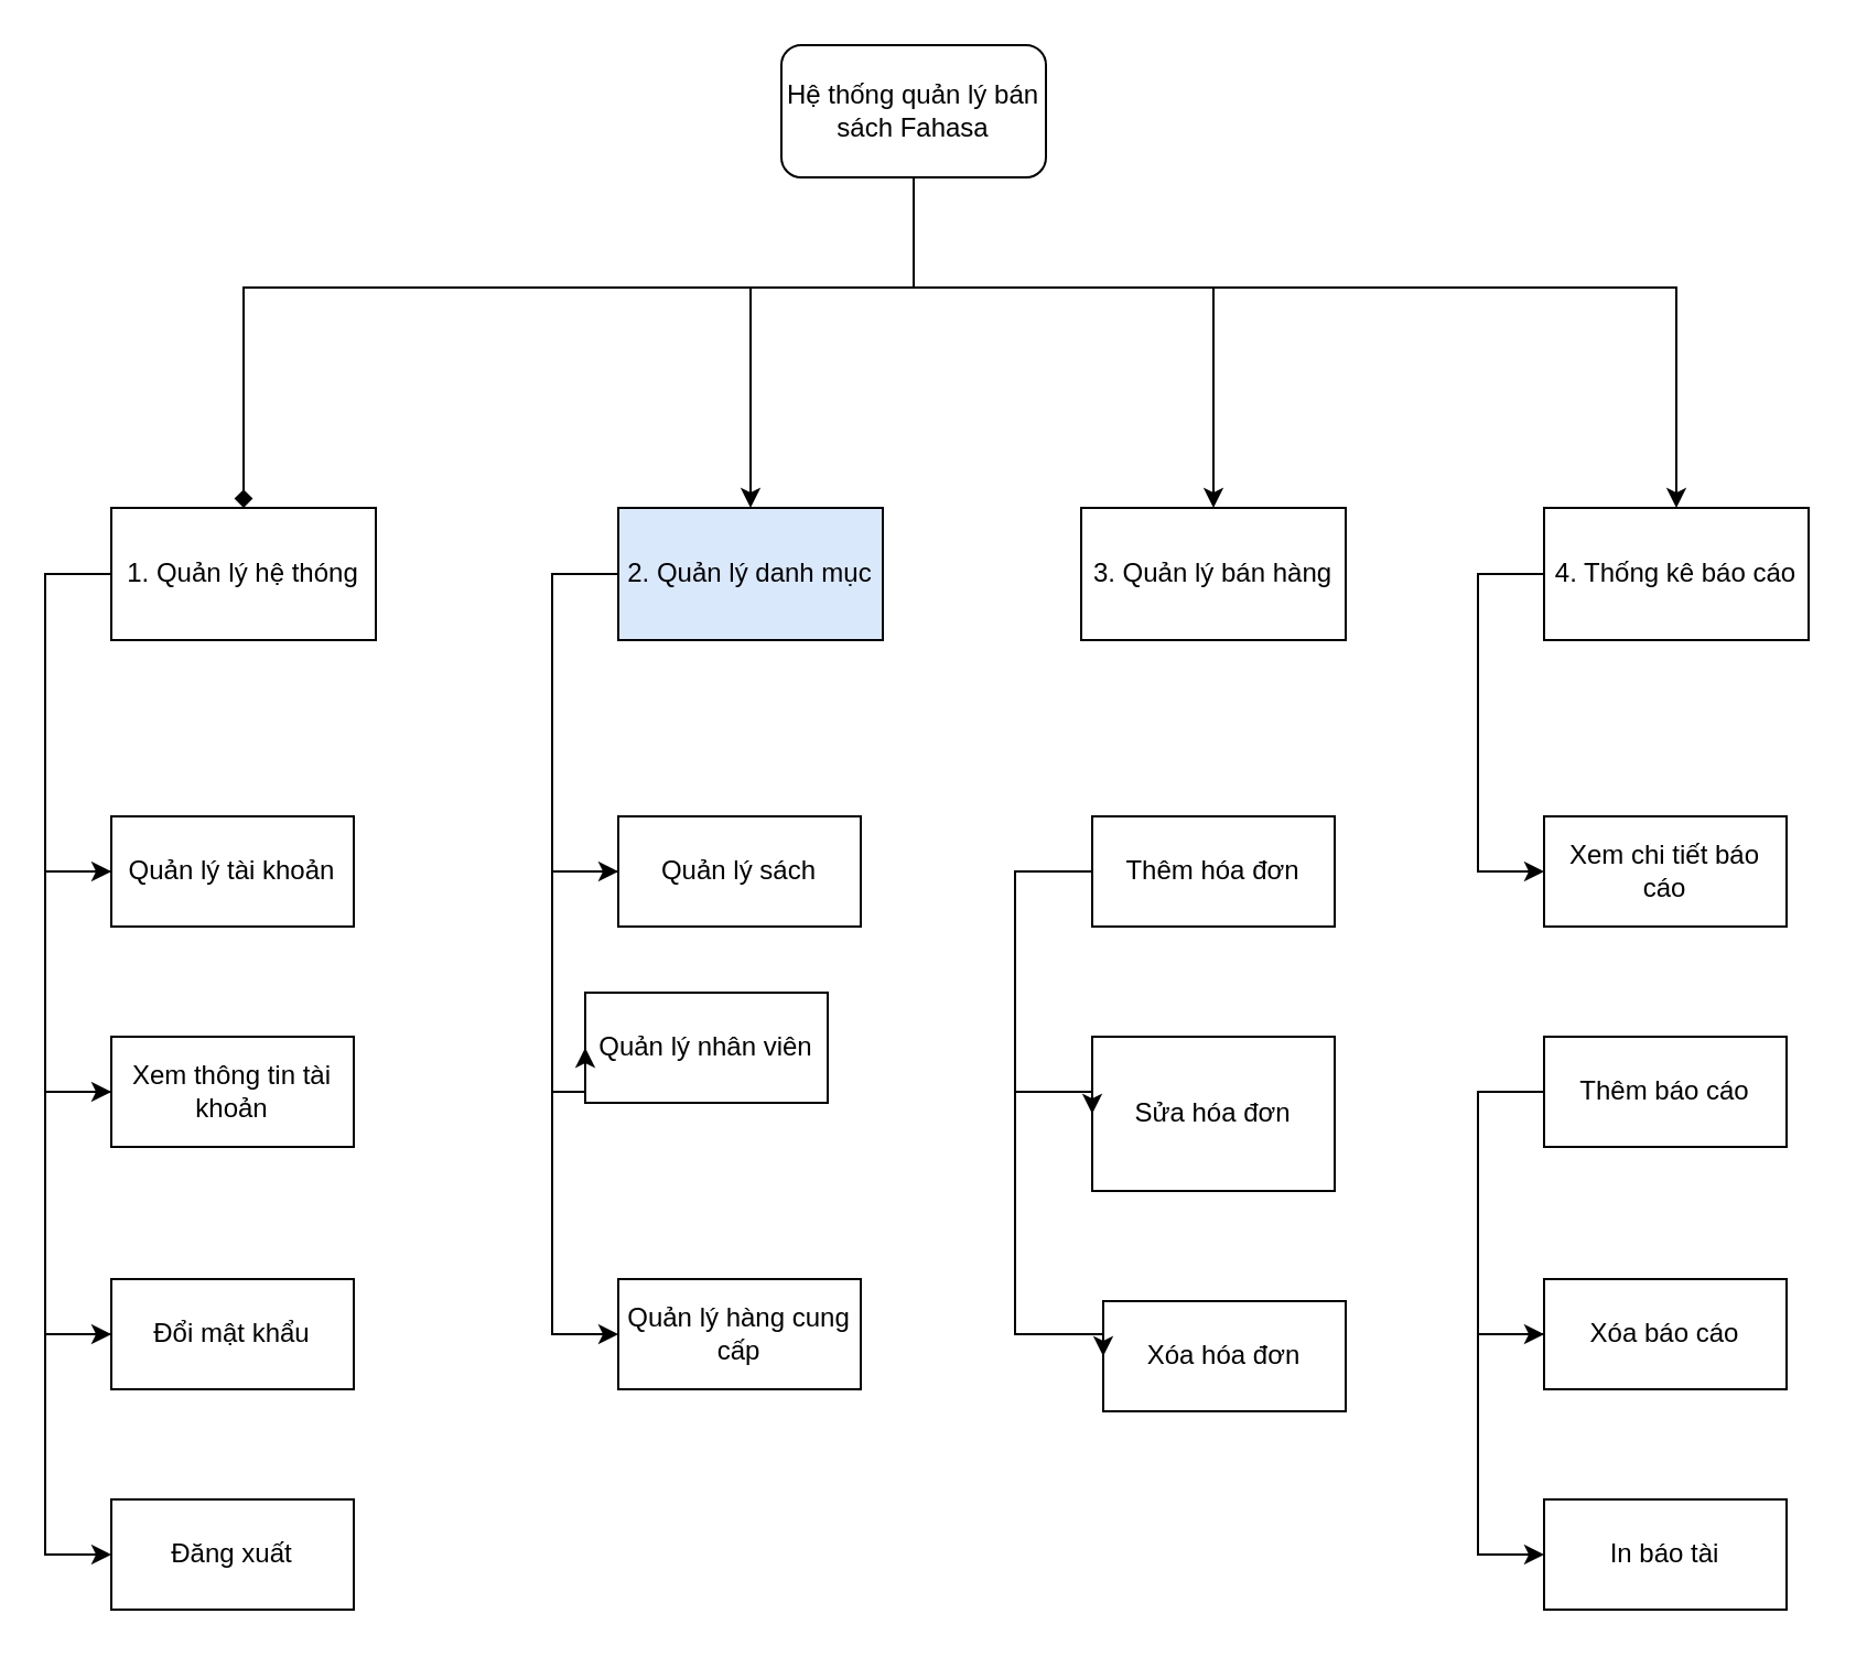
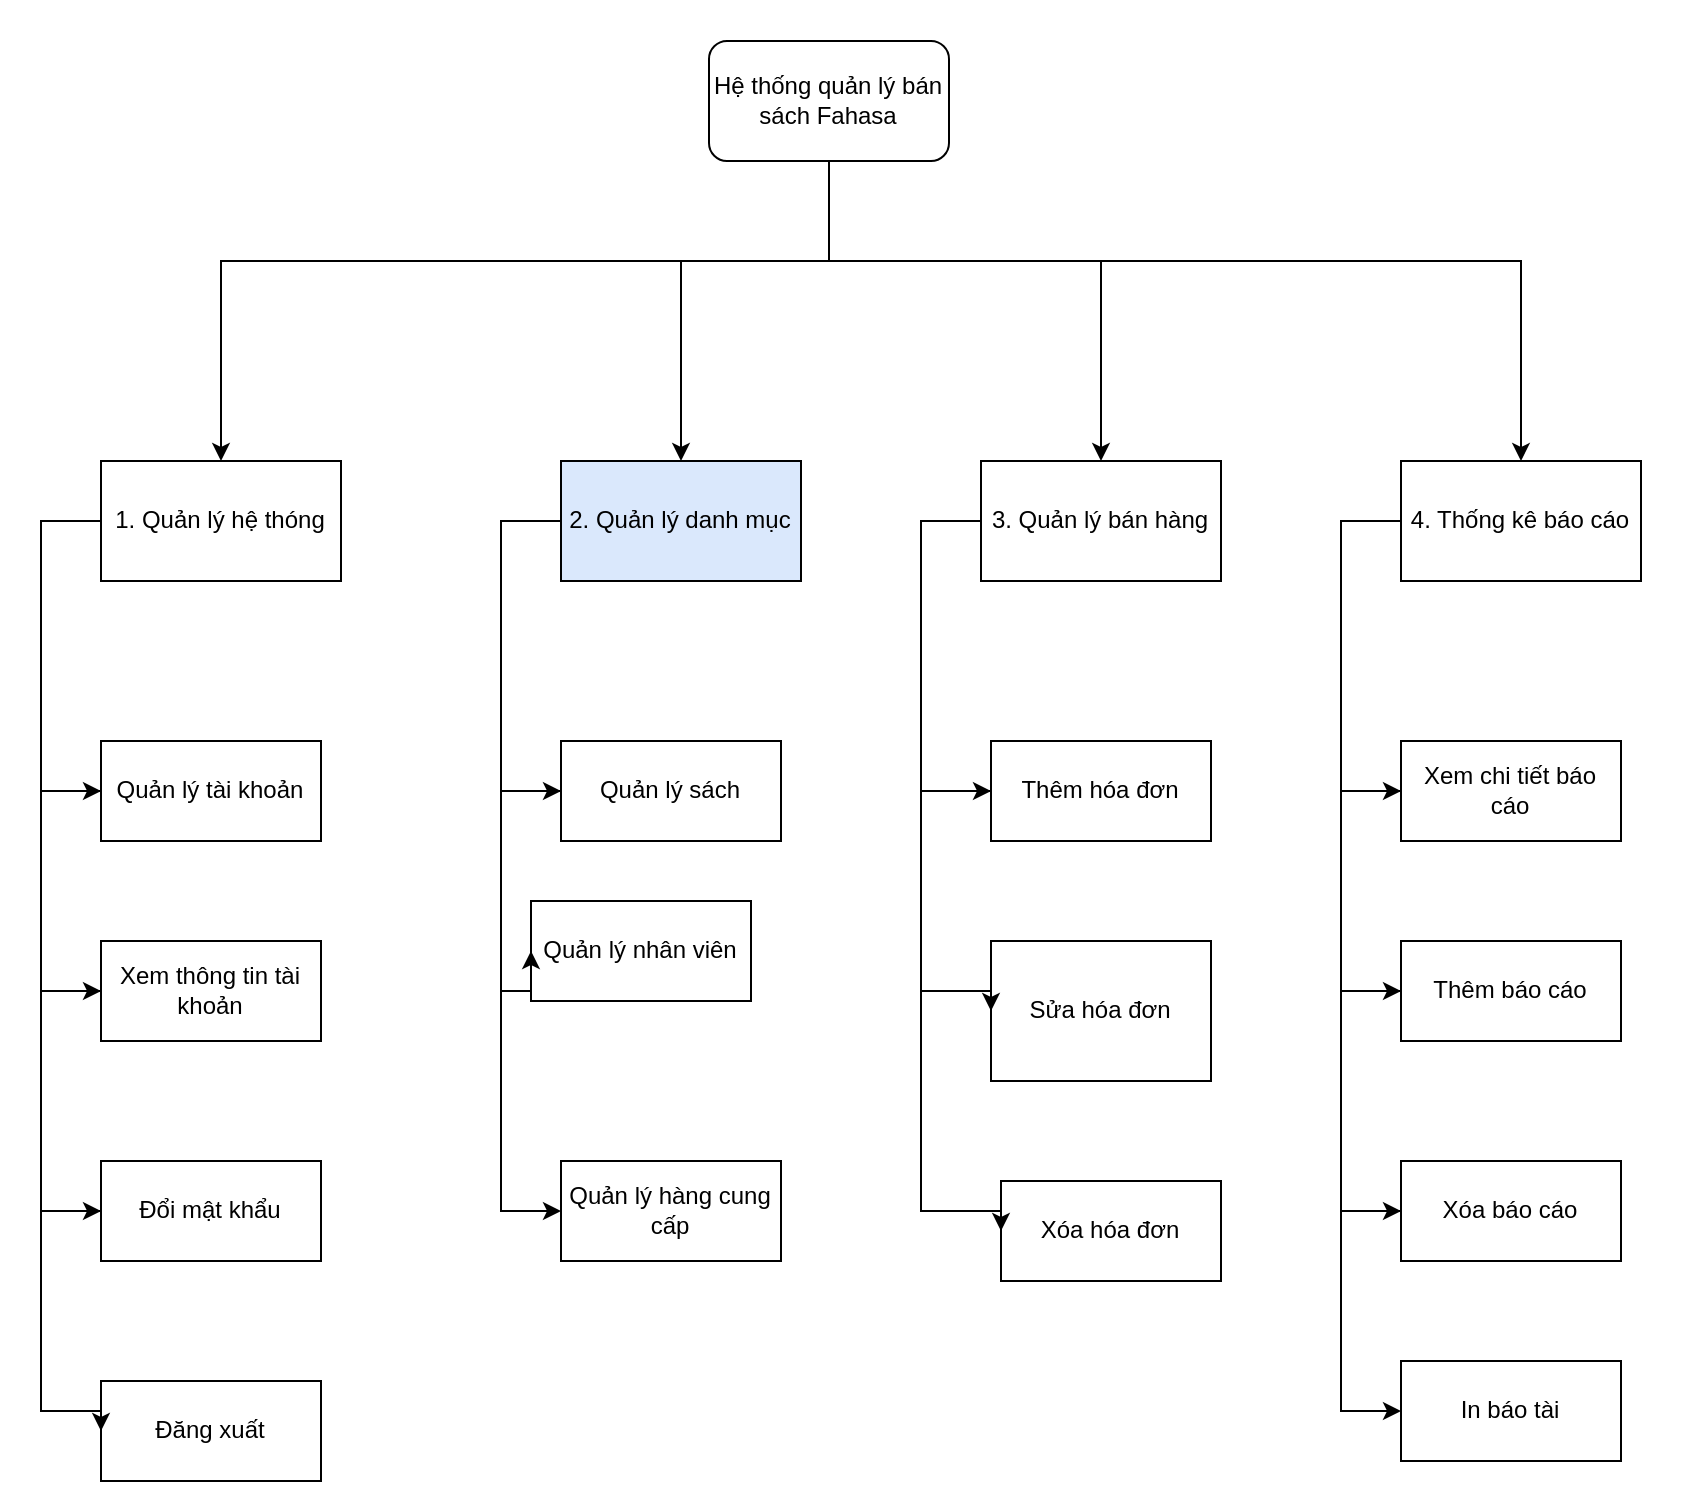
  <mxCell id="0" />
  <mxCell id="1" parent="0" />
  <mxCell id="2" value="Hệ thống quản lý bán sách Fahasa" style="rounded=1;whiteSpace=wrap;html=1;" vertex="1" parent="1"><mxGeometry x="354" y="20" width="120" height="60" as="geometry" /></mxCell>
  <mxCell id="3" value="1. Quản lý hệ thóng" style="rounded=0;whiteSpace=wrap;html=1;" vertex="1" parent="1"><mxGeometry x="50" y="230" width="120" height="60" as="geometry" /></mxCell>
  <mxCell id="4" value="Quản lý tài khoản" style="rounded=0;whiteSpace=wrap;html=1;" vertex="1" parent="1"><mxGeometry x="50" y="370" width="110" height="50" as="geometry" /></mxCell>
- <mxCell id="5" value="Đăng xuất" style="rounded=0;whiteSpace=wrap;html=1;" vertex="1" parent="1"><mxGeometry x="50" y="680" width="110" height="50" as="geometry" /></mxCell>
+ <mxCell id="5" value="Đăng xuất" style="rounded=0;whiteSpace=wrap;html=1;" vertex="1" parent="1"><mxGeometry x="50" y="690" width="110" height="50" as="geometry" /></mxCell>
  <mxCell id="6" value="Đổi mật khẩu" style="rounded=0;whiteSpace=wrap;html=1;" vertex="1" parent="1"><mxGeometry x="50" y="580" width="110" height="50" as="geometry" /></mxCell>
  <mxCell id="7" value="Xem thông tin tài khoản" style="rounded=0;whiteSpace=wrap;html=1;" vertex="1" parent="1"><mxGeometry x="50" y="470" width="110" height="50" as="geometry" /></mxCell>
  <mxCell id="8" value="" style="edgeStyle=segmentEdgeStyle;endArrow=classic;html=1;rounded=0;exitX=0;exitY=0.5;exitDx=0;exitDy=0;entryX=0;entryY=0.5;entryDx=0;entryDy=0;" edge="1" parent="1" source="3" target="4"><mxGeometry width="50" height="50" relative="1" as="geometry"><mxPoint x="-50" y="340" as="sourcePoint" /><mxPoint x="0" y="290" as="targetPoint" /><Array as="points"><mxPoint x="20" y="260" /><mxPoint x="20" y="395" /></Array></mxGeometry></mxCell>
  <mxCell id="9" value="" style="edgeStyle=segmentEdgeStyle;endArrow=classic;html=1;rounded=0;exitX=0;exitY=0.5;exitDx=0;exitDy=0;entryX=0;entryY=0.5;entryDx=0;entryDy=0;" edge="1" parent="1" source="4" target="7"><mxGeometry width="50" height="50" relative="1" as="geometry"><mxPoint x="10" y="400" as="sourcePoint" /><mxPoint x="10" y="535" as="targetPoint" /><Array as="points"><mxPoint x="20" y="395" /><mxPoint x="20" y="495" /></Array></mxGeometry></mxCell>
  <mxCell id="10" value="" style="edgeStyle=segmentEdgeStyle;endArrow=classic;html=1;rounded=0;exitX=0;exitY=0.5;exitDx=0;exitDy=0;entryX=0;entryY=0.5;entryDx=0;entryDy=0;" edge="1" parent="1" source="7" target="6"><mxGeometry width="50" height="50" relative="1" as="geometry"><mxPoint x="40" y="500" as="sourcePoint" /><mxPoint x="20" y="640" as="targetPoint" /><Array as="points"><mxPoint x="20" y="495" /><mxPoint x="20" y="605" /></Array></mxGeometry></mxCell>
  <mxCell id="11" value="" style="edgeStyle=segmentEdgeStyle;endArrow=classic;html=1;rounded=0;exitX=0;exitY=0.5;exitDx=0;exitDy=0;entryX=0;entryY=0.5;entryDx=0;entryDy=0;" edge="1" parent="1" source="6" target="5"><mxGeometry width="50" height="50" relative="1" as="geometry"><mxPoint x="30" y="610" as="sourcePoint" /><mxPoint x="30" y="720" as="targetPoint" /><Array as="points"><mxPoint x="20" y="605" /><mxPoint x="20" y="705" /></Array></mxGeometry></mxCell>
  <mxCell id="12" value="2. Quản lý danh mục" style="rounded=0;whiteSpace=wrap;html=1;fillColor=#dae8fc;" vertex="1" parent="1"><mxGeometry x="280" y="230" width="120" height="60" as="geometry" /></mxCell>
  <mxCell id="13" value="Quản lý sách" style="rounded=0;whiteSpace=wrap;html=1;" vertex="1" parent="1"><mxGeometry x="280" y="370" width="110" height="50" as="geometry" /></mxCell>
  <mxCell id="14" value="Quản lý hàng cung cấp" style="rounded=0;whiteSpace=wrap;html=1;" vertex="1" parent="1"><mxGeometry x="280" y="580" width="110" height="50" as="geometry" /></mxCell>
  <mxCell id="15" value="Quản lý nhân viên" style="rounded=0;whiteSpace=wrap;html=1;" vertex="1" parent="1"><mxGeometry x="265" y="450" width="110" height="50" as="geometry" /></mxCell>
  <mxCell id="16" value="" style="edgeStyle=segmentEdgeStyle;endArrow=classic;html=1;rounded=0;exitX=0;exitY=0.5;exitDx=0;exitDy=0;entryX=0;entryY=0.5;entryDx=0;entryDy=0;" edge="1" parent="1" source="12" target="13"><mxGeometry width="50" height="50" relative="1" as="geometry"><mxPoint x="180" y="340" as="sourcePoint" /><mxPoint x="230" y="290" as="targetPoint" /><Array as="points"><mxPoint x="250" y="260" /><mxPoint x="250" y="395" /></Array></mxGeometry></mxCell>
  <mxCell id="17" value="" style="edgeStyle=segmentEdgeStyle;endArrow=classic;html=1;rounded=0;exitX=0;exitY=0.5;exitDx=0;exitDy=0;entryX=0;entryY=0.5;entryDx=0;entryDy=0;" edge="1" parent="1" source="13" target="15"><mxGeometry width="50" height="50" relative="1" as="geometry"><mxPoint x="240" y="400" as="sourcePoint" /><mxPoint x="240" y="535" as="targetPoint" /><Array as="points"><mxPoint x="250" y="395" /><mxPoint x="250" y="495" /></Array></mxGeometry></mxCell>
  <mxCell id="18" value="" style="edgeStyle=segmentEdgeStyle;endArrow=classic;html=1;rounded=0;exitX=0;exitY=0.5;exitDx=0;exitDy=0;entryX=0;entryY=0.5;entryDx=0;entryDy=0;" edge="1" parent="1" source="15" target="14"><mxGeometry width="50" height="50" relative="1" as="geometry"><mxPoint x="270" y="500" as="sourcePoint" /><mxPoint x="250" y="640" as="targetPoint" /><Array as="points"><mxPoint x="250" y="495" /><mxPoint x="250" y="605" /></Array></mxGeometry></mxCell>
  <mxCell id="19" value="3. Quản lý bán hàng" style="rounded=0;whiteSpace=wrap;html=1;" vertex="1" parent="1"><mxGeometry x="490" y="230" width="120" height="60" as="geometry" /></mxCell>
  <mxCell id="20" value="Thêm hóa đơn" style="rounded=0;whiteSpace=wrap;html=1;" vertex="1" parent="1"><mxGeometry x="495" y="370" width="110" height="50" as="geometry" /></mxCell>
  <mxCell id="21" value="Xóa hóa đơn" style="rounded=0;whiteSpace=wrap;html=1;" vertex="1" parent="1"><mxGeometry x="500" y="590" width="110" height="50" as="geometry" /></mxCell>
  <mxCell id="22" value="Sửa hóa đơn" style="rounded=0;whiteSpace=wrap;html=1;" vertex="1" parent="1"><mxGeometry x="495" y="470" width="110" height="70" as="geometry" /></mxCell>
+ <mxCell id="23" value="" style="edgeStyle=segmentEdgeStyle;endArrow=classic;html=1;rounded=0;exitX=0;exitY=0.5;exitDx=0;exitDy=0;entryX=0;entryY=0.5;entryDx=0;entryDy=0;" edge="1" parent="1" source="19" target="20"><mxGeometry width="50" height="50" relative="1" as="geometry"><mxPoint x="390" y="340" as="sourcePoint" /><mxPoint x="440" y="290" as="targetPoint" /><Array as="points"><mxPoint x="460" y="260" /><mxPoint x="460" y="395" /></Array></mxGeometry></mxCell>
  <mxCell id="24" value="" style="edgeStyle=segmentEdgeStyle;endArrow=classic;html=1;rounded=0;exitX=0;exitY=0.5;exitDx=0;exitDy=0;entryX=0;entryY=0.5;entryDx=0;entryDy=0;" edge="1" parent="1" source="20" target="22"><mxGeometry width="50" height="50" relative="1" as="geometry"><mxPoint x="450" y="400" as="sourcePoint" /><mxPoint x="450" y="535" as="targetPoint" /><Array as="points"><mxPoint x="460" y="395" /><mxPoint x="460" y="495" /></Array></mxGeometry></mxCell>
  <mxCell id="25" value="" style="edgeStyle=segmentEdgeStyle;endArrow=classic;html=1;rounded=0;exitX=0;exitY=0.5;exitDx=0;exitDy=0;entryX=0;entryY=0.5;entryDx=0;entryDy=0;" edge="1" parent="1" source="22" target="21"><mxGeometry width="50" height="50" relative="1" as="geometry"><mxPoint x="480" y="500" as="sourcePoint" /><mxPoint x="460" y="640" as="targetPoint" /><Array as="points"><mxPoint x="460" y="495" /><mxPoint x="460" y="605" /></Array></mxGeometry></mxCell>
  <mxCell id="26" value="4. Thống kê báo cáo" style="rounded=0;whiteSpace=wrap;html=1;" vertex="1" parent="1"><mxGeometry x="700" y="230" width="120" height="60" as="geometry" /></mxCell>
  <mxCell id="27" value="Xem chi tiết báo cáo" style="rounded=0;whiteSpace=wrap;html=1;" vertex="1" parent="1"><mxGeometry x="700" y="370" width="110" height="50" as="geometry" /></mxCell>
  <mxCell id="28" value="In báo tài" style="rounded=0;whiteSpace=wrap;html=1;" vertex="1" parent="1"><mxGeometry x="700" y="680" width="110" height="50" as="geometry" /></mxCell>
  <mxCell id="29" value="Xóa báo cáo" style="rounded=0;whiteSpace=wrap;html=1;" vertex="1" parent="1"><mxGeometry x="700" y="580" width="110" height="50" as="geometry" /></mxCell>
  <mxCell id="30" value="&lt;span&gt;Thêm báo cáo&lt;/span&gt;" style="rounded=0;whiteSpace=wrap;html=1;" vertex="1" parent="1"><mxGeometry x="700" y="470" width="110" height="50" as="geometry" /></mxCell>
  <mxCell id="31" value="" style="edgeStyle=segmentEdgeStyle;endArrow=classic;html=1;rounded=0;exitX=0;exitY=0.5;exitDx=0;exitDy=0;entryX=0;entryY=0.5;entryDx=0;entryDy=0;" edge="1" parent="1" source="26" target="27"><mxGeometry width="50" height="50" relative="1" as="geometry"><mxPoint x="600" y="340" as="sourcePoint" /><mxPoint x="650" y="290" as="targetPoint" /><Array as="points"><mxPoint x="670" y="260" /><mxPoint x="670" y="395" /></Array></mxGeometry></mxCell>
+ <mxCell id="32" value="" style="edgeStyle=segmentEdgeStyle;endArrow=classic;html=1;rounded=0;exitX=0;exitY=0.5;exitDx=0;exitDy=0;entryX=0;entryY=0.5;entryDx=0;entryDy=0;" edge="1" parent="1" source="27" target="30"><mxGeometry width="50" height="50" relative="1" as="geometry"><mxPoint x="660" y="400" as="sourcePoint" /><mxPoint x="660" y="535" as="targetPoint" /><Array as="points"><mxPoint x="670" y="395" /><mxPoint x="670" y="495" /></Array></mxGeometry></mxCell>
  <mxCell id="33" value="" style="edgeStyle=segmentEdgeStyle;endArrow=classic;html=1;rounded=0;exitX=0;exitY=0.5;exitDx=0;exitDy=0;entryX=0;entryY=0.5;entryDx=0;entryDy=0;" edge="1" parent="1" source="30" target="29"><mxGeometry width="50" height="50" relative="1" as="geometry"><mxPoint x="690" y="500" as="sourcePoint" /><mxPoint x="670" y="640" as="targetPoint" /><Array as="points"><mxPoint x="670" y="495" /><mxPoint x="670" y="605" /></Array></mxGeometry></mxCell>
  <mxCell id="34" value="" style="edgeStyle=segmentEdgeStyle;endArrow=classic;html=1;rounded=0;exitX=0;exitY=0.5;exitDx=0;exitDy=0;entryX=0;entryY=0.5;entryDx=0;entryDy=0;" edge="1" parent="1" source="29" target="28"><mxGeometry width="50" height="50" relative="1" as="geometry"><mxPoint x="680" y="610" as="sourcePoint" /><mxPoint x="680" y="720" as="targetPoint" /><Array as="points"><mxPoint x="670" y="605" /><mxPoint x="670" y="705" /></Array></mxGeometry></mxCell>
- <mxCell id="35" value="" style="edgeStyle=segmentEdgeStyle;endArrow=diamond;html=1;rounded=0;exitX=0.5;exitY=1;exitDx=0;exitDy=0;entryX=0.5;entryY=0;entryDx=0;entryDy=0;" edge="1" parent="1" source="2" target="3"><mxGeometry width="50" height="50" relative="1" as="geometry"><mxPoint x="230" y="130" as="sourcePoint" /><mxPoint x="280" y="80" as="targetPoint" /><Array as="points"><mxPoint x="414" y="130" /><mxPoint x="110" y="130" /></Array></mxGeometry></mxCell>
+ <mxCell id="35" value="" style="edgeStyle=segmentEdgeStyle;endArrow=classic;html=1;rounded=0;exitX=0.5;exitY=1;exitDx=0;exitDy=0;entryX=0.5;entryY=0;entryDx=0;entryDy=0;" edge="1" parent="1" source="2" target="3"><mxGeometry width="50" height="50" relative="1" as="geometry"><mxPoint x="230" y="130" as="sourcePoint" /><mxPoint x="280" y="80" as="targetPoint" /><Array as="points"><mxPoint x="414" y="130" /><mxPoint x="110" y="130" /></Array></mxGeometry></mxCell>
  <mxCell id="36" value="" style="edgeStyle=segmentEdgeStyle;endArrow=classic;html=1;rounded=0;exitX=0.5;exitY=1;exitDx=0;exitDy=0;entryX=0.5;entryY=0;entryDx=0;entryDy=0;" edge="1" parent="1" source="2" target="12"><mxGeometry width="50" height="50" relative="1" as="geometry"><mxPoint x="420" y="180" as="sourcePoint" /><mxPoint x="470" y="130" as="targetPoint" /><Array as="points"><mxPoint x="414" y="130" /><mxPoint x="340" y="130" /></Array></mxGeometry></mxCell>
  <mxCell id="37" value="" style="edgeStyle=segmentEdgeStyle;endArrow=classic;html=1;rounded=0;exitX=0.5;exitY=1;exitDx=0;exitDy=0;entryX=0.5;entryY=0;entryDx=0;entryDy=0;" edge="1" parent="1" source="2" target="19"><mxGeometry width="50" height="50" relative="1" as="geometry"><mxPoint x="424" y="90" as="sourcePoint" /><mxPoint x="350" y="240" as="targetPoint" /><Array as="points"><mxPoint x="414" y="130" /><mxPoint x="550" y="130" /></Array></mxGeometry></mxCell>
  <mxCell id="38" value="" style="edgeStyle=segmentEdgeStyle;endArrow=classic;html=1;rounded=0;exitX=0.5;exitY=1;exitDx=0;exitDy=0;entryX=0.5;entryY=0;entryDx=0;entryDy=0;" edge="1" parent="1" source="2" target="26"><mxGeometry width="50" height="50" relative="1" as="geometry"><mxPoint x="424" y="90" as="sourcePoint" /><mxPoint x="560" y="240" as="targetPoint" /><Array as="points"><mxPoint x="414" y="130" /><mxPoint x="760" y="130" /></Array></mxGeometry></mxCell>
